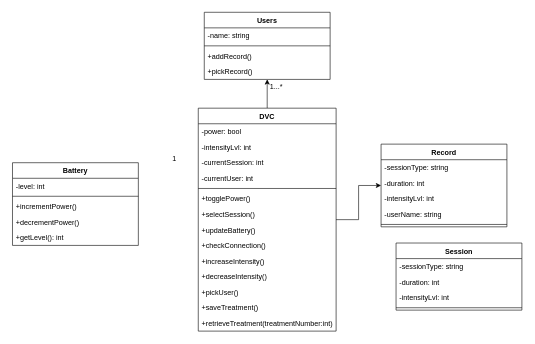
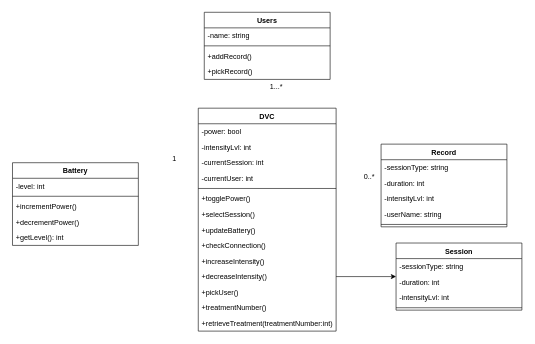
  <mxCell id="0" />
  <mxCell id="1" parent="0" />
- <mxCell id="2" style="edgeStyle=orthogonalEdgeStyle;rounded=0;orthogonalLoop=1;jettySize=auto;html=1;" edge="1" parent="1" source="4" target="19"><mxGeometry relative="1" as="geometry" /></mxCell>
- <mxCell id="3" style="edgeStyle=orthogonalEdgeStyle;rounded=0;orthogonalLoop=1;jettySize=auto;html=1;" edge="1" parent="1" source="4" target="39"><mxGeometry relative="1" as="geometry" /></mxCell>
  <mxCell id="4" value="DVC" style="swimlane;fontStyle=1;align=center;verticalAlign=top;childLayout=stackLayout;horizontal=1;startSize=26;horizontalStack=0;resizeParent=1;resizeParentMax=0;resizeLast=0;collapsible=1;marginBottom=0;" vertex="1" parent="1"><mxGeometry x="330" y="180" width="230" height="372" as="geometry" /></mxCell>
  <mxCell id="5" value="-power: bool" style="text;strokeColor=none;fillColor=none;align=left;verticalAlign=top;spacingLeft=4;spacingRight=4;overflow=hidden;rotatable=0;points=[[0,0.5],[1,0.5]];portConstraint=eastwest;" vertex="1" parent="4"><mxGeometry y="26" width="230" height="26" as="geometry" /></mxCell>
  <mxCell id="6" value="-intensityLvl: int" style="text;strokeColor=none;fillColor=none;align=left;verticalAlign=top;spacingLeft=4;spacingRight=4;overflow=hidden;rotatable=0;points=[[0,0.5],[1,0.5]];portConstraint=eastwest;" vertex="1" parent="4"><mxGeometry y="52" width="230" height="26" as="geometry" /></mxCell>
  <mxCell id="7" value="-currentSession: int" style="text;strokeColor=none;fillColor=none;align=left;verticalAlign=top;spacingLeft=4;spacingRight=4;overflow=hidden;rotatable=0;points=[[0,0.5],[1,0.5]];portConstraint=eastwest;" vertex="1" parent="4"><mxGeometry y="78" width="230" height="26" as="geometry" /></mxCell>
  <mxCell id="8" value="-currentUser: int" style="text;strokeColor=none;fillColor=none;align=left;verticalAlign=top;spacingLeft=4;spacingRight=4;overflow=hidden;rotatable=0;points=[[0,0.5],[1,0.5]];portConstraint=eastwest;" vertex="1" parent="4"><mxGeometry y="104" width="230" height="26" as="geometry" /></mxCell>
  <mxCell id="9" value="" style="line;strokeWidth=1;fillColor=none;align=left;verticalAlign=middle;spacingTop=-1;spacingLeft=3;spacingRight=3;rotatable=0;labelPosition=right;points=[];portConstraint=eastwest;strokeColor=inherit;" vertex="1" parent="4"><mxGeometry y="130" width="230" height="8" as="geometry" /></mxCell>
  <mxCell id="10" value="+togglePower()" style="text;strokeColor=none;fillColor=none;align=left;verticalAlign=top;spacingLeft=4;spacingRight=4;overflow=hidden;rotatable=0;points=[[0,0.5],[1,0.5]];portConstraint=eastwest;" vertex="1" parent="4"><mxGeometry y="138" width="230" height="26" as="geometry" /></mxCell>
  <mxCell id="11" value="+selectSession()" style="text;strokeColor=none;fillColor=none;align=left;verticalAlign=top;spacingLeft=4;spacingRight=4;overflow=hidden;rotatable=0;points=[[0,0.5],[1,0.5]];portConstraint=eastwest;" vertex="1" parent="4"><mxGeometry y="164" width="230" height="26" as="geometry" /></mxCell>
  <mxCell id="12" value="+updateBattery()" style="text;strokeColor=none;fillColor=none;align=left;verticalAlign=top;spacingLeft=4;spacingRight=4;overflow=hidden;rotatable=0;points=[[0,0.5],[1,0.5]];portConstraint=eastwest;" vertex="1" parent="4"><mxGeometry y="190" width="230" height="26" as="geometry" /></mxCell>
  <mxCell id="13" value="+checkConnection()" style="text;strokeColor=none;fillColor=none;align=left;verticalAlign=top;spacingLeft=4;spacingRight=4;overflow=hidden;rotatable=0;points=[[0,0.5],[1,0.5]];portConstraint=eastwest;" vertex="1" parent="4"><mxGeometry y="216" width="230" height="26" as="geometry" /></mxCell>
  <mxCell id="14" value="+increaseIntensity()" style="text;strokeColor=none;fillColor=none;align=left;verticalAlign=top;spacingLeft=4;spacingRight=4;overflow=hidden;rotatable=0;points=[[0,0.5],[1,0.5]];portConstraint=eastwest;" vertex="1" parent="4"><mxGeometry y="242" width="230" height="26" as="geometry" /></mxCell>
  <mxCell id="15" value="+decreaseIntensity()" style="text;strokeColor=none;fillColor=none;align=left;verticalAlign=top;spacingLeft=4;spacingRight=4;overflow=hidden;rotatable=0;points=[[0,0.5],[1,0.5]];portConstraint=eastwest;" vertex="1" parent="4"><mxGeometry y="268" width="230" height="26" as="geometry" /></mxCell>
  <mxCell id="16" value="+pickUser()" style="text;strokeColor=none;fillColor=none;align=left;verticalAlign=top;spacingLeft=4;spacingRight=4;overflow=hidden;rotatable=0;points=[[0,0.5],[1,0.5]];portConstraint=eastwest;" vertex="1" parent="4"><mxGeometry y="294" width="230" height="26" as="geometry" /></mxCell>
- <mxCell id="17" value="+saveTreatment()" style="text;strokeColor=none;fillColor=none;align=left;verticalAlign=top;spacingLeft=4;spacingRight=4;overflow=hidden;rotatable=0;points=[[0,0.5],[1,0.5]];portConstraint=eastwest;" vertex="1" parent="4"><mxGeometry y="320" width="230" height="26" as="geometry" /></mxCell>
+ <mxCell id="17" value="+treatmentNumber()" style="text;strokeColor=none;fillColor=none;align=left;verticalAlign=top;spacingLeft=4;spacingRight=4;overflow=hidden;rotatable=0;points=[[0,0.5],[1,0.5]];portConstraint=eastwest;" vertex="1" parent="4"><mxGeometry y="320" width="230" height="26" as="geometry" /></mxCell>
  <mxCell id="18" value="+retrieveTreatment(treatmentNumber:int)" style="text;strokeColor=none;fillColor=none;align=left;verticalAlign=top;spacingLeft=4;spacingRight=4;overflow=hidden;rotatable=0;points=[[0,0.5],[1,0.5]];portConstraint=eastwest;" vertex="1" parent="4"><mxGeometry y="346" width="230" height="26" as="geometry" /></mxCell>
  <mxCell id="19" value="Record" style="swimlane;fontStyle=1;align=center;verticalAlign=top;childLayout=stackLayout;horizontal=1;startSize=26;horizontalStack=0;resizeParent=1;resizeParentMax=0;resizeLast=0;collapsible=1;marginBottom=0;" vertex="1" parent="1"><mxGeometry x="635" y="240" width="210" height="138" as="geometry" /></mxCell>
  <mxCell id="20" value="-sessionType: string" style="text;strokeColor=none;fillColor=none;align=left;verticalAlign=top;spacingLeft=4;spacingRight=4;overflow=hidden;rotatable=0;points=[[0,0.5],[1,0.5]];portConstraint=eastwest;" vertex="1" parent="19"><mxGeometry y="26" width="210" height="26" as="geometry" /></mxCell>
  <mxCell id="21" value="-duration: int" style="text;strokeColor=none;fillColor=none;align=left;verticalAlign=top;spacingLeft=4;spacingRight=4;overflow=hidden;rotatable=0;points=[[0,0.5],[1,0.5]];portConstraint=eastwest;" vertex="1" parent="19"><mxGeometry y="52" width="210" height="26" as="geometry" /></mxCell>
  <mxCell id="22" value="-intensityLvl: int" style="text;strokeColor=none;fillColor=none;align=left;verticalAlign=top;spacingLeft=4;spacingRight=4;overflow=hidden;rotatable=0;points=[[0,0.5],[1,0.5]];portConstraint=eastwest;" vertex="1" parent="19"><mxGeometry y="78" width="210" height="26" as="geometry" /></mxCell>
  <mxCell id="23" value="-userName: string" style="text;strokeColor=none;fillColor=none;align=left;verticalAlign=top;spacingLeft=4;spacingRight=4;overflow=hidden;rotatable=0;points=[[0,0.5],[1,0.5]];portConstraint=eastwest;" vertex="1" parent="19"><mxGeometry y="104" width="210" height="26" as="geometry" /></mxCell>
  <mxCell id="24" value="" style="line;strokeWidth=1;fillColor=none;align=left;verticalAlign=middle;spacingTop=-1;spacingLeft=3;spacingRight=3;rotatable=0;labelPosition=right;points=[];portConstraint=eastwest;strokeColor=inherit;" vertex="1" parent="19"><mxGeometry y="130" width="210" height="8" as="geometry" /></mxCell>
+ <mxCell id="25" value="0..*" style="text;html=1;align=center;verticalAlign=middle;resizable=0;points=[];autosize=1;strokeColor=none;fillColor=none;" vertex="1" parent="1"><mxGeometry x="595" y="280" width="40" height="30" as="geometry" /></mxCell>
  <mxCell id="26" value="Battery" style="swimlane;fontStyle=1;align=center;verticalAlign=top;childLayout=stackLayout;horizontal=1;startSize=26;horizontalStack=0;resizeParent=1;resizeParentMax=0;resizeLast=0;collapsible=1;marginBottom=0;" vertex="1" parent="1"><mxGeometry x="20" y="271" width="210" height="138" as="geometry" /></mxCell>
  <mxCell id="27" value="-level: int" style="text;strokeColor=none;fillColor=none;align=left;verticalAlign=top;spacingLeft=4;spacingRight=4;overflow=hidden;rotatable=0;points=[[0,0.5],[1,0.5]];portConstraint=eastwest;" vertex="1" parent="26"><mxGeometry y="26" width="210" height="26" as="geometry" /></mxCell>
  <mxCell id="28" value="" style="line;strokeWidth=1;fillColor=none;align=left;verticalAlign=middle;spacingTop=-1;spacingLeft=3;spacingRight=3;rotatable=0;labelPosition=right;points=[];portConstraint=eastwest;strokeColor=inherit;" vertex="1" parent="26"><mxGeometry y="52" width="210" height="8" as="geometry" /></mxCell>
  <mxCell id="29" value="+incrementPower()" style="text;strokeColor=none;fillColor=none;align=left;verticalAlign=top;spacingLeft=4;spacingRight=4;overflow=hidden;rotatable=0;points=[[0,0.5],[1,0.5]];portConstraint=eastwest;" vertex="1" parent="26"><mxGeometry y="60" width="210" height="26" as="geometry" /></mxCell>
  <mxCell id="30" value="+decrementPower()" style="text;strokeColor=none;fillColor=none;align=left;verticalAlign=top;spacingLeft=4;spacingRight=4;overflow=hidden;rotatable=0;points=[[0,0.5],[1,0.5]];portConstraint=eastwest;" vertex="1" parent="26"><mxGeometry y="86" width="210" height="26" as="geometry" /></mxCell>
  <mxCell id="31" value="+getLevel(): int" style="text;strokeColor=none;fillColor=none;align=left;verticalAlign=top;spacingLeft=4;spacingRight=4;overflow=hidden;rotatable=0;points=[[0,0.5],[1,0.5]];portConstraint=eastwest;" vertex="1" parent="26"><mxGeometry y="112" width="210" height="26" as="geometry" /></mxCell>
  <mxCell id="32" value="1" style="text;html=1;align=center;verticalAlign=middle;resizable=0;points=[];autosize=1;strokeColor=none;fillColor=none;" vertex="1" parent="1"><mxGeometry x="275" y="250" width="30" height="30" as="geometry" /></mxCell>
  <mxCell id="33" value="Session" style="swimlane;fontStyle=1;align=center;verticalAlign=top;childLayout=stackLayout;horizontal=1;startSize=26;horizontalStack=0;resizeParent=1;resizeParentMax=0;resizeLast=0;collapsible=1;marginBottom=0;" vertex="1" parent="1"><mxGeometry x="660" y="405" width="210" height="112" as="geometry"><mxRectangle x="450" y="405" width="90" height="30" as="alternateBounds" /></mxGeometry></mxCell>
  <mxCell id="34" value="-sessionType: string" style="text;strokeColor=none;fillColor=none;align=left;verticalAlign=top;spacingLeft=4;spacingRight=4;overflow=hidden;rotatable=0;points=[[0,0.5],[1,0.5]];portConstraint=eastwest;" vertex="1" parent="33"><mxGeometry y="26" width="210" height="26" as="geometry" /></mxCell>
  <mxCell id="35" value="-duration: int" style="text;strokeColor=none;fillColor=none;align=left;verticalAlign=top;spacingLeft=4;spacingRight=4;overflow=hidden;rotatable=0;points=[[0,0.5],[1,0.5]];portConstraint=eastwest;" vertex="1" parent="33"><mxGeometry y="52" width="210" height="26" as="geometry" /></mxCell>
  <mxCell id="36" value="-intensityLvl: int" style="text;strokeColor=none;fillColor=none;align=left;verticalAlign=top;spacingLeft=4;spacingRight=4;overflow=hidden;rotatable=0;points=[[0,0.5],[1,0.5]];portConstraint=eastwest;" vertex="1" parent="33"><mxGeometry y="78" width="210" height="26" as="geometry" /></mxCell>
  <mxCell id="37" value="" style="line;strokeWidth=1;fillColor=none;align=left;verticalAlign=middle;spacingTop=-1;spacingLeft=3;spacingRight=3;rotatable=0;labelPosition=right;points=[];portConstraint=eastwest;strokeColor=inherit;" vertex="1" parent="33"><mxGeometry y="104" width="210" height="8" as="geometry" /></mxCell>
+ <mxCell id="38" style="edgeStyle=orthogonalEdgeStyle;rounded=0;orthogonalLoop=1;jettySize=auto;html=1;" edge="1" parent="1" source="15" target="33"><mxGeometry relative="1" as="geometry" /></mxCell>
  <mxCell id="39" value="Users" style="swimlane;fontStyle=1;align=center;verticalAlign=top;childLayout=stackLayout;horizontal=1;startSize=26;horizontalStack=0;resizeParent=1;resizeParentMax=0;resizeLast=0;collapsible=1;marginBottom=0;" vertex="1" parent="1"><mxGeometry x="340" y="20" width="210" height="112" as="geometry" /></mxCell>
  <mxCell id="40" value="-name: string" style="text;strokeColor=none;fillColor=none;align=left;verticalAlign=top;spacingLeft=4;spacingRight=4;overflow=hidden;rotatable=0;points=[[0,0.5],[1,0.5]];portConstraint=eastwest;" vertex="1" parent="39"><mxGeometry y="26" width="210" height="26" as="geometry" /></mxCell>
  <mxCell id="41" value="" style="line;strokeWidth=1;fillColor=none;align=left;verticalAlign=middle;spacingTop=-1;spacingLeft=3;spacingRight=3;rotatable=0;labelPosition=right;points=[];portConstraint=eastwest;strokeColor=inherit;" vertex="1" parent="39"><mxGeometry y="52" width="210" height="8" as="geometry" /></mxCell>
  <mxCell id="42" value="+addRecord()" style="text;strokeColor=none;fillColor=none;align=left;verticalAlign=top;spacingLeft=4;spacingRight=4;overflow=hidden;rotatable=0;points=[[0,0.5],[1,0.5]];portConstraint=eastwest;" vertex="1" parent="39"><mxGeometry y="60" width="210" height="26" as="geometry" /></mxCell>
  <mxCell id="43" value="+pickRecord()" style="text;strokeColor=none;fillColor=none;align=left;verticalAlign=top;spacingLeft=4;spacingRight=4;overflow=hidden;rotatable=0;points=[[0,0.5],[1,0.5]];portConstraint=eastwest;" vertex="1" parent="39"><mxGeometry y="86" width="210" height="26" as="geometry" /></mxCell>
  <mxCell id="44" value="1...*" style="text;html=1;align=center;verticalAlign=middle;resizable=0;points=[];autosize=1;strokeColor=none;fillColor=none;" vertex="1" parent="1"><mxGeometry x="440" y="130" width="40" height="30" as="geometry" /></mxCell>
